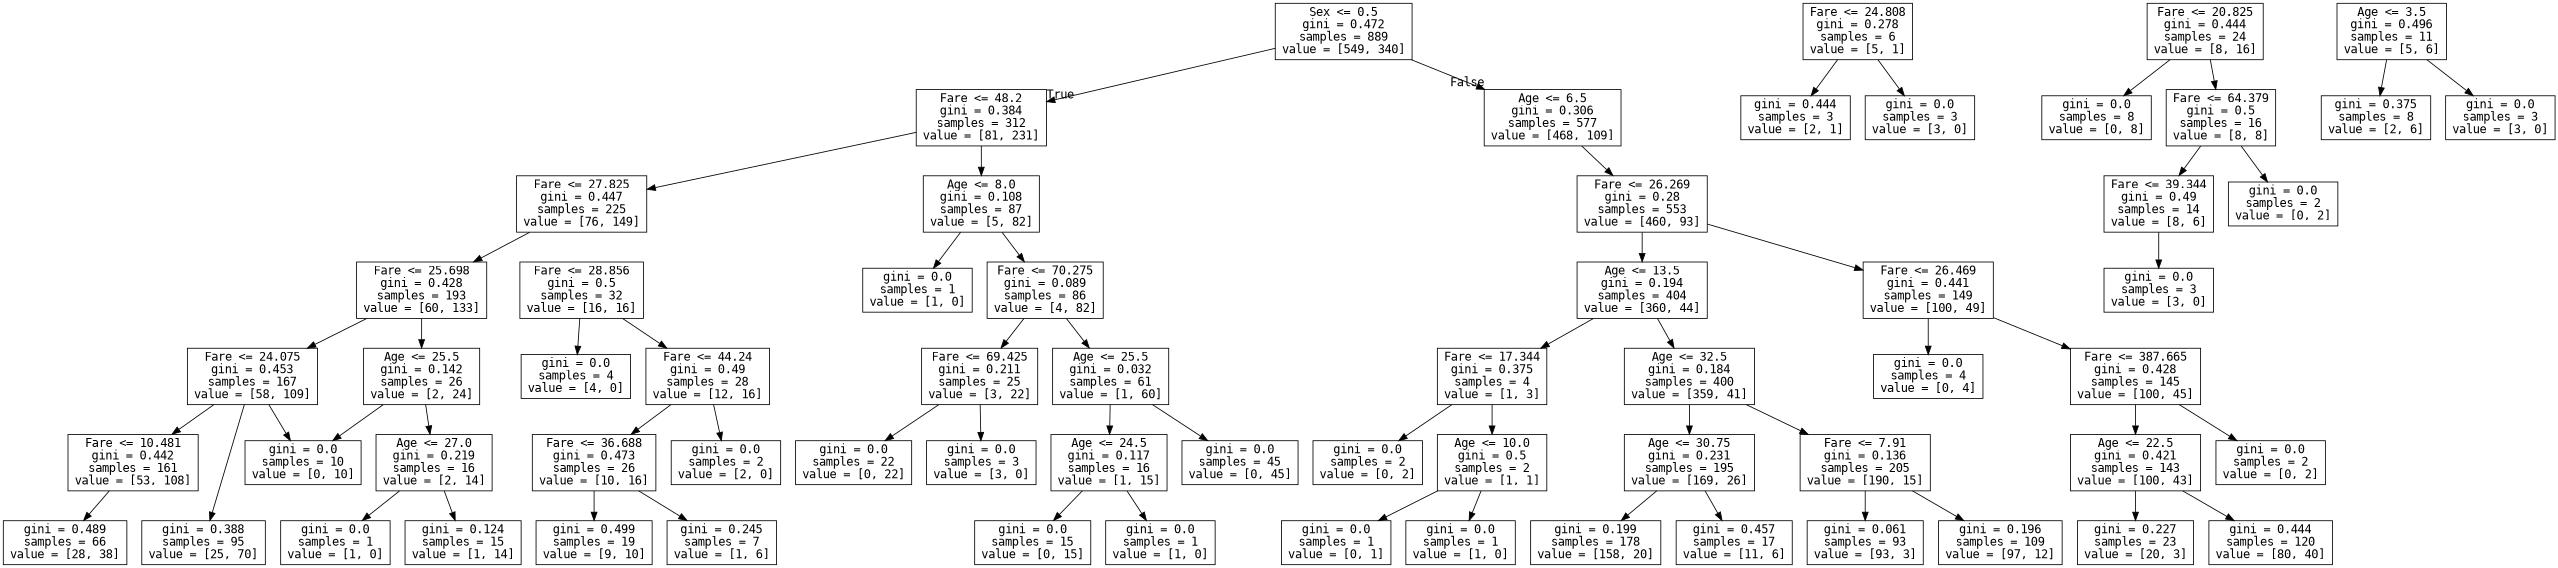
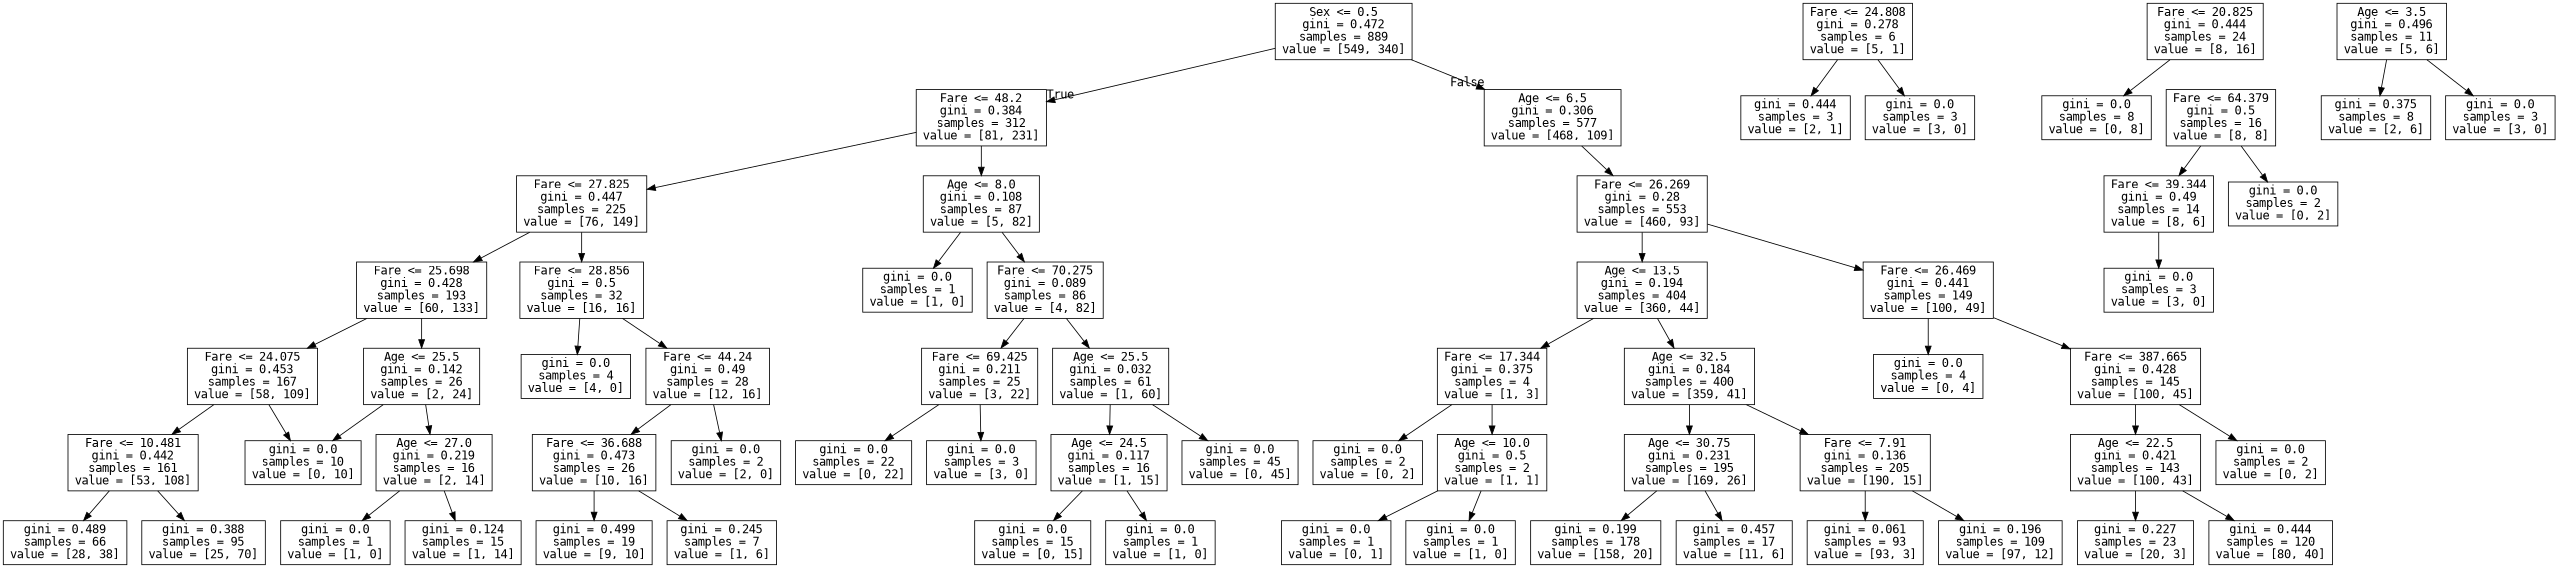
  digraph {
    fontname="DejaVu Sans Mono"
    node [fontname="DejaVu Sans Mono" shape=box]
    edge [fontname="DejaVu Sans Mono"]
    n1 [label="Sex <= 0.5\ngini = 0.472\nsamples = 889\nvalue = [549, 340]"]
    n2 [label="Fare <= 48.2\ngini = 0.384\nsamples = 312\nvalue = [81, 231]"]
    n3 [label="Age <= 6.5\ngini = 0.306\nsamples = 577\nvalue = [468, 109]"]
    n4 [label="Fare <= 27.825\ngini = 0.447\nsamples = 225\nvalue = [76, 149]"]
    n5 [label="Age <= 8.0\ngini = 0.108\nsamples = 87\nvalue = [5, 82]"]
    n6 [label="Fare <= 26.269\ngini = 0.28\nsamples = 553\nvalue = [460, 93]"]
    n7 [label="Fare <= 25.698\ngini = 0.428\nsamples = 193\nvalue = [60, 133]"]
    n8 [label="Fare <= 28.856\ngini = 0.5\nsamples = 32\nvalue = [16, 16]"]
    n9 [label="gini = 0.0\nsamples = 1\nvalue = [1, 0]"]
    n10 [label="Fare <= 70.275\ngini = 0.089\nsamples = 86\nvalue = [4, 82]"]
    n11 [label="Fare <= 24.075\ngini = 0.453\nsamples = 167\nvalue = [58, 109]"]
    n12 [label="Age <= 25.5\ngini = 0.142\nsamples = 26\nvalue = [2, 24]"]
    n13 [label="gini = 0.0\nsamples = 4\nvalue = [4, 0]"]
    n14 [label="Fare <= 44.24\ngini = 0.49\nsamples = 28\nvalue = [12, 16]"]
    n15 [label="Fare <= 10.481\ngini = 0.442\nsamples = 161\nvalue = [53, 108]"]
    n16 [label="gini = 0.0\nsamples = 10\nvalue = [0, 10]"]
    n17 [label="Age <= 27.0\ngini = 0.219\nsamples = 16\nvalue = [2, 14]"]
    n18 [label="gini = 0.489\nsamples = 66\nvalue = [28, 38]"]
    n19 [label="gini = 0.388\nsamples = 95\nvalue = [25, 70]"]
    n20 [label="Fare <= 24.808\ngini = 0.278\nsamples = 6\nvalue = [5, 1]"]
    n21 [label="gini = 0.444\nsamples = 3\nvalue = [2, 1]"]
    n22 [label="gini = 0.0\nsamples = 3\nvalue = [3, 0]"]
    n23 [label="gini = 0.0\nsamples = 1\nvalue = [1, 0]"]
    n24 [label="gini = 0.124\nsamples = 15\nvalue = [1, 14]"]
    n25 [label="Fare <= 36.688\ngini = 0.473\nsamples = 26\nvalue = [10, 16]"]
    n26 [label="gini = 0.0\nsamples = 2\nvalue = [2, 0]"]
    n27 [label="gini = 0.499\nsamples = 19\nvalue = [9, 10]"]
    n28 [label="gini = 0.245\nsamples = 7\nvalue = [1, 6]"]
    n29 [label="Fare <= 69.425\ngini = 0.211\nsamples = 25\nvalue = [3, 22]"]
    n30 [label="Age <= 25.5\ngini = 0.032\nsamples = 61\nvalue = [1, 60]"]
    n31 [label="gini = 0.0\nsamples = 22\nvalue = [0, 22]"]
    n32 [label="gini = 0.0\nsamples = 3\nvalue = [3, 0]"]
    n33 [label="Age <= 24.5\ngini = 0.117\nsamples = 16\nvalue = [1, 15]"]
    n34 [label="gini = 0.0\nsamples = 45\nvalue = [0, 45]"]
    n35 [label="gini = 0.0\nsamples = 15\nvalue = [0, 15]"]
    n36 [label="gini = 0.0\nsamples = 1\nvalue = [1, 0]"]
    n37 [label="Fare <= 20.825\ngini = 0.444\nsamples = 24\nvalue = [8, 16]"]
    n38 [label="gini = 0.0\nsamples = 8\nvalue = [0, 8]"]
    n39 [label="Fare <= 64.379\ngini = 0.5\nsamples = 16\nvalue = [8, 8]"]
    n40 [label="Age <= 13.5\ngini = 0.194\nsamples = 404\nvalue = [360, 44]"]
    n41 [label="Fare <= 26.469\ngini = 0.441\nsamples = 149\nvalue = [100, 49]"]
    n42 [label="Fare <= 39.344\ngini = 0.49\nsamples = 14\nvalue = [8, 6]"]
    n43 [label="gini = 0.0\nsamples = 2\nvalue = [0, 2]"]
    n44 [label="gini = 0.0\nsamples = 3\nvalue = [3, 0]"]
    n45 [label="Age <= 3.5\ngini = 0.496\nsamples = 11\nvalue = [5, 6]"]
    n46 [label="gini = 0.375\nsamples = 8\nvalue = [2, 6]"]
    n47 [label="gini = 0.0\nsamples = 3\nvalue = [3, 0]"]
    n48 [label="Fare <= 17.344\ngini = 0.375\nsamples = 4\nvalue = [1, 3]"]
    n49 [label="Age <= 32.5\ngini = 0.184\nsamples = 400\nvalue = [359, 41]"]
    n50 [label="gini = 0.0\nsamples = 4\nvalue = [0, 4]"]
    n51 [label="Fare <= 387.665\ngini = 0.428\nsamples = 145\nvalue = [100, 45]"]
    n52 [label="gini = 0.0\nsamples = 2\nvalue = [0, 2]"]
    n53 [label="Age <= 10.0\ngini = 0.5\nsamples = 2\nvalue = [1, 1]"]
    n54 [label="Age <= 30.75\ngini = 0.231\nsamples = 195\nvalue = [169, 26]"]
    n55 [label="Fare <= 7.91\ngini = 0.136\nsamples = 205\nvalue = [190, 15]"]
    n56 [label="gini = 0.0\nsamples = 1\nvalue = [0, 1]"]
    n57 [label="gini = 0.0\nsamples = 1\nvalue = [1, 0]"]
    n58 [label="gini = 0.199\nsamples = 178\nvalue = [158, 20]"]
    n59 [label="gini = 0.457\nsamples = 17\nvalue = [11, 6]"]
    n60 [label="gini = 0.061\nsamples = 93\nvalue = [93, 3]"]
    n61 [label="gini = 0.196\nsamples = 109\nvalue = [97, 12]"]
    n62 [label="Age <= 22.5\ngini = 0.421\nsamples = 143\nvalue = [100, 43]"]
    n63 [label="gini = 0.0\nsamples = 2\nvalue = [0, 2]"]
    n64 [label="gini = 0.227\nsamples = 23\nvalue = [20, 3]"]
    n65 [label="gini = 0.444\nsamples = 120\nvalue = [80, 40]"]
    n1 -> n2 [headlabel=True labelangle=45 labeldistance=2.5]
    n1 -> n3 [headlabel=False labelangle=-45 labeldistance=2.5]
    n2 -> n4
    n2 -> n5
    n3 -> n6
    n4 -> n7
+   n4 -> n8
    n5 -> n9
    n5 -> n10
    n6 -> n40
    n6 -> n41
    n7 -> n11
    n7 -> n12
    n8 -> n13
    n8 -> n14
    n10 -> n29
    n10 -> n30
    n11 -> n15
    n11 -> n16
    n12 -> n16
    n12 -> n17
    n14 -> n25
    n14 -> n26
    n15 -> n18
-   n11 -> n19
+   n15 -> n19
    n17 -> n23
    n17 -> n24
    n20 -> n21
    n20 -> n22
    n25 -> n27
    n25 -> n28
    n29 -> n31
    n29 -> n32
    n30 -> n33
    n30 -> n34
    n33 -> n35
    n33 -> n36
    n37 -> n38
-   n37 -> n39
    n39 -> n42
    n39 -> n43
    n40 -> n48
    n40 -> n49
    n41 -> n50
    n41 -> n51
    n42 -> n44
    n45 -> n46
    n45 -> n47
    n48 -> n52
    n48 -> n53
    n49 -> n54
    n49 -> n55
    n51 -> n62
    n51 -> n63
    n53 -> n56
    n53 -> n57
    n54 -> n58
    n54 -> n59
    n55 -> n60
    n55 -> n61
    n62 -> n64
    n62 -> n65
  }
